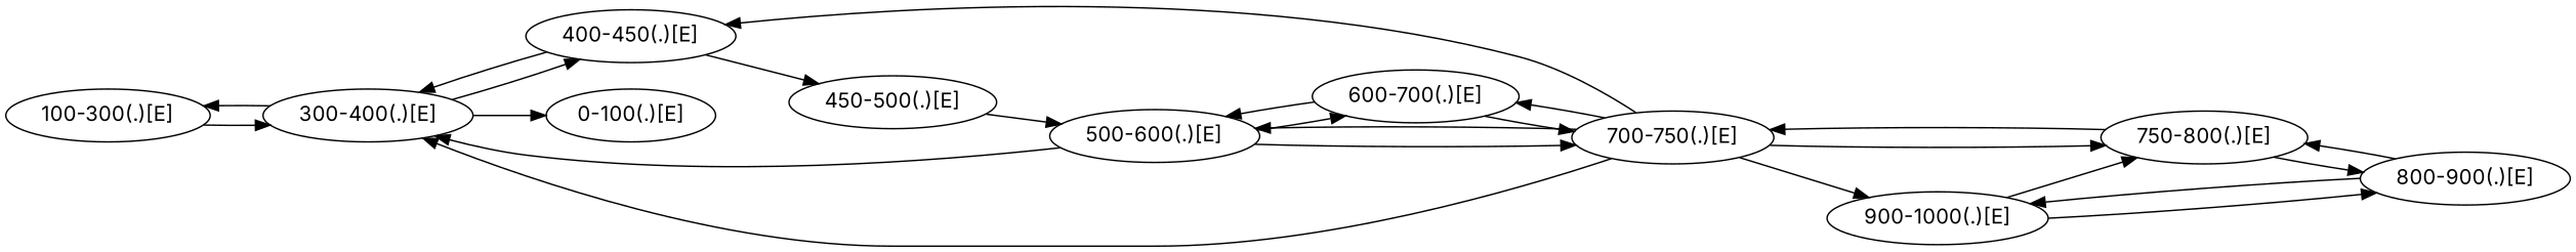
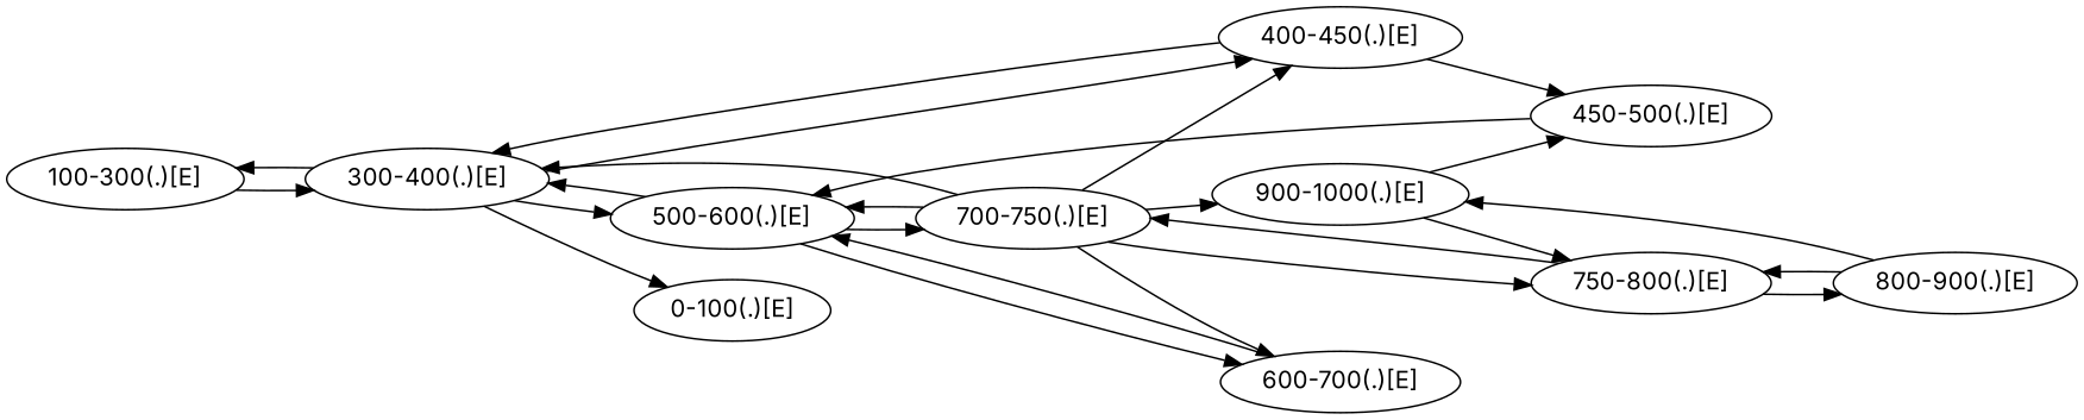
  strict digraph {
    fontname=Inter
    rankdir=LR
    node [data="[ID=G3.1,cov=0.10,-],[ID=G2.1,cov=0.10,+],[ID=G4.1,cov=0.10,-],[ID=G1.1,cov=0.10,+]" fontname=Inter]
    edge [fontname=Inter]
    "100-300(.)[E]" [data="[ID=G2.1,cov=0.20,+],[ID=G4.1,cov=0.20,-]"]
    "300-400(.)[E]"
    "500-600(.)[E]" [data="[ID=G3.1,cov=0.10,-],[ID=G2.1,cov=0.10,+],[ID=G4.1,cov=0.10,-],[ID=G1.1,cov=0.10,+],[ID=G6.1,cov=0.10,-],[ID=G5.1,cov=0.10,+]"]
    "400-450(.)[E]" [data="[ID=G2.1,cov=0.05,+],[ID=G4.1,cov=0.05,-]"]
    "0-100(.)[E]"
    "700-750(.)[E]" [data="[ID=G3.1,cov=0.05,-],[ID=G2.1,cov=0.05,+],[ID=G4.1,cov=0.05,-],[ID=G1.1,cov=0.05,+],[ID=G6.1,cov=0.05,-],[ID=G5.1,cov=0.05,+]"]
    "600-700(.)[E]" [data="[ID=G2.1,cov=0.10,+],[ID=G4.1,cov=0.10,-],[ID=G6.1,cov=0.10,-],[ID=G5.1,cov=0.10,+]"]
    "450-500(.)[E]" [data="[ID=G2.1,cov=0.05,+],[ID=G4.1,cov=0.05,-],[ID=G6.1,cov=0.05,-],[ID=G5.1,cov=0.05,+]"]
    "750-800(.)[E]" [data="[ID=G3.1,cov=0.05,-],[ID=G2.1,cov=0.05,+],[ID=G4.1,cov=0.05,-],[ID=G1.1,cov=0.05,+]"]
    "900-1000(.)[E]"
    "800-900(.)[E]" [data="[ID=G2.1,cov=0.10,+],[ID=G4.1,cov=0.10,-]"]
    "100-300(.)[E]" -> "300-400(.)[E]"
    "300-400(.)[E]" -> "100-300(.)[E]"
+   "300-400(.)[E]" -> "500-600(.)[E]"
    "300-400(.)[E]" -> "400-450(.)[E]"
    "300-400(.)[E]" -> "0-100(.)[E]"
    "500-600(.)[E]" -> "300-400(.)[E]"
    "500-600(.)[E]" -> "700-750(.)[E]"
    "500-600(.)[E]" -> "600-700(.)[E]"
    "400-450(.)[E]" -> "300-400(.)[E]"
    "400-450(.)[E]" -> "450-500(.)[E]"
    "700-750(.)[E]" -> "300-400(.)[E]"
    "700-750(.)[E]" -> "500-600(.)[E]"
    "700-750(.)[E]" -> "400-450(.)[E]"
    "700-750(.)[E]" -> "600-700(.)[E]"
    "700-750(.)[E]" -> "750-800(.)[E]"
    "700-750(.)[E]" -> "900-1000(.)[E]"
    "600-700(.)[E]" -> "500-600(.)[E]"
-   "600-700(.)[E]" -> "700-750(.)[E]"
    "450-500(.)[E]" -> "500-600(.)[E]"
    "750-800(.)[E]" -> "700-750(.)[E]"
    "750-800(.)[E]" -> "800-900(.)[E]"
    "900-1000(.)[E]" -> "750-800(.)[E]"
-   "900-1000(.)[E]" -> "800-900(.)[E]"
+   "900-1000(.)[E]" -> "450-500(.)[E]"
    "800-900(.)[E]" -> "750-800(.)[E]"
    "800-900(.)[E]" -> "900-1000(.)[E]"
  }
